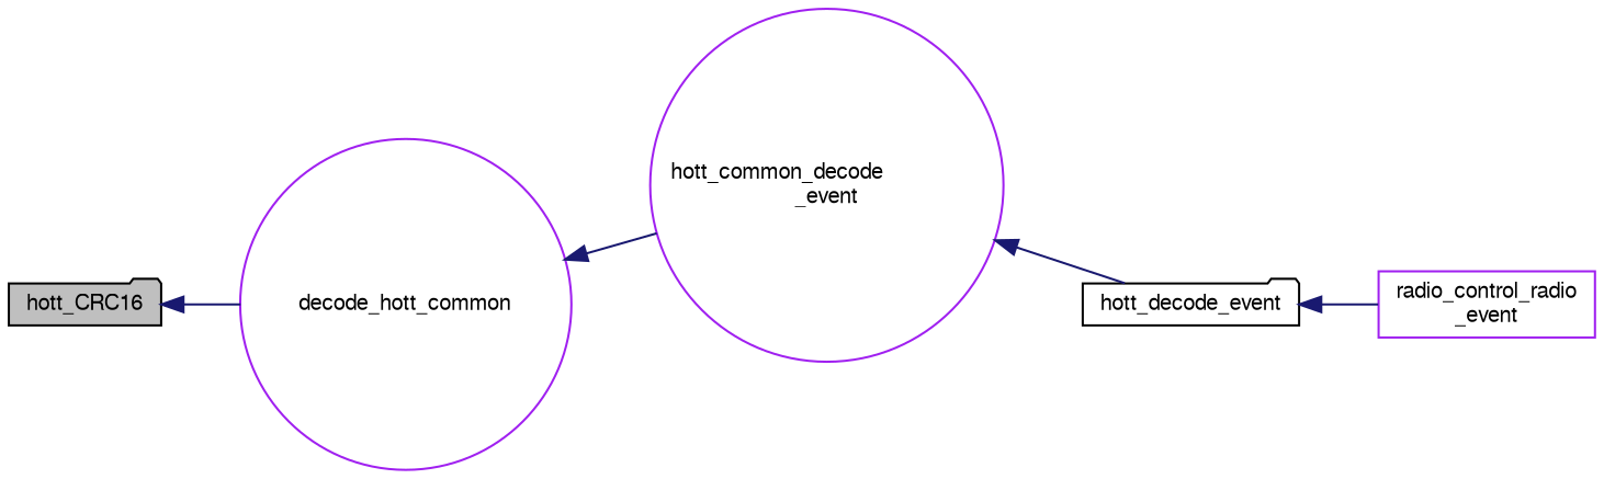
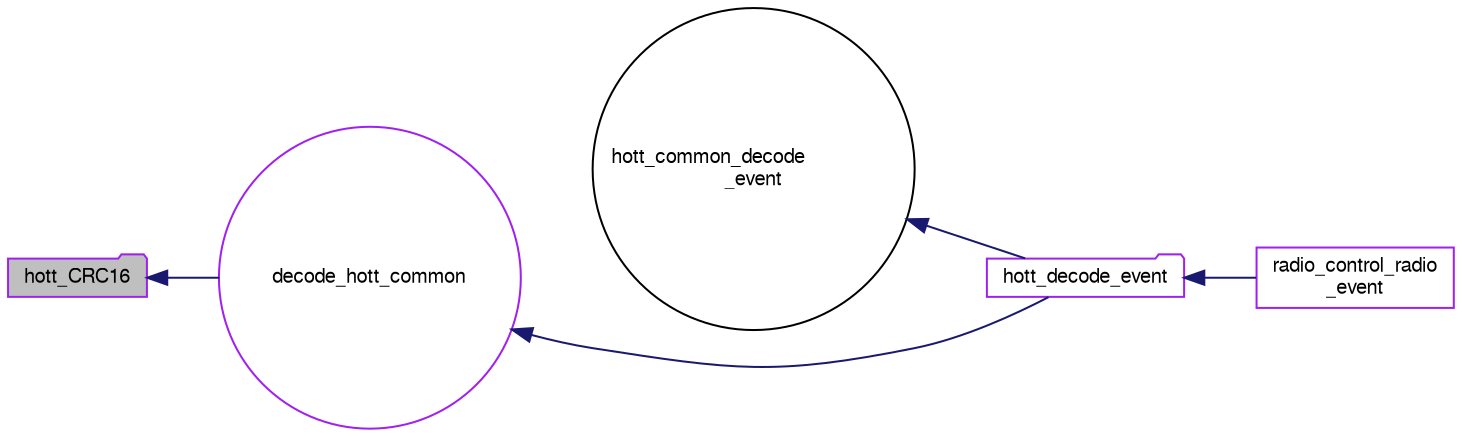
  digraph {
    rankdir=LR
    node [color=purple fillcolor=white fontname=FreeSans fontsize=10 shape=folder style=filled]
    edge [color=midnightblue dir=back fontname=FreeSans fontsize=10 labelfontname=FreeSans labelfontsize=10 style=solid]
-   n1 [color=black fillcolor=grey75 fontcolor=black height=0.2 label=hott_CRC16 width=0.4]
+   n1 [fillcolor=grey75 fontcolor=black height=0.2 label=hott_CRC16 width=0.4]
    n2 [height=0.2 label=decode_hott_common shape=circle width=0.4]
-   n3 [height=0.2 label="hott_common_decode\l_event" shape=circle width=0.4]
-   n4 [color=black height=0.2 label=hott_decode_event width=0.4]
+   n3 [color=black height=0.2 label="hott_common_decode\l_event" shape=circle width=0.4]
+   n4 [height=0.2 label=hott_decode_event width=0.4]
    n5 [height=0.2 label="radio_control_radio\l_event" shape=box width=0.4]
    n1 -> n2
-   n2 -> n3
+   n2 -> n4
    n3 -> n4
    n4 -> n5
  }
